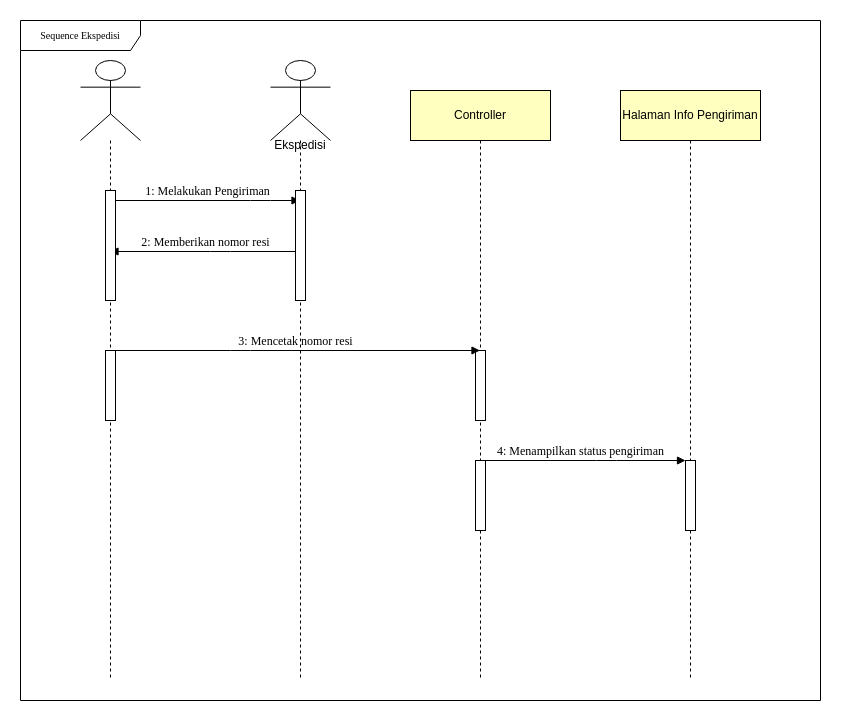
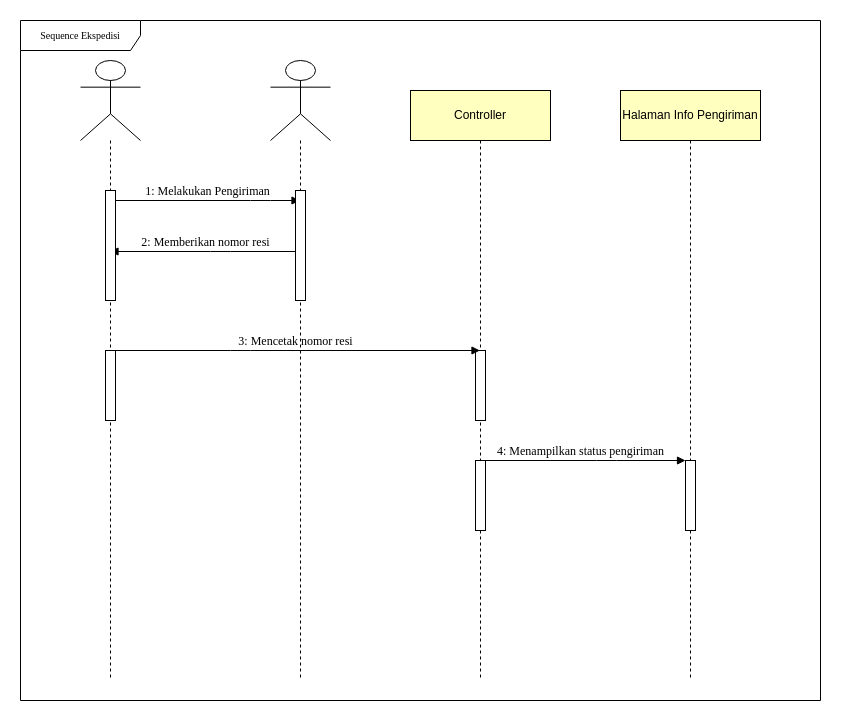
  <mxCell id="0" />
  <mxCell id="1" parent="0" />
  <mxCell id="2" value="1: Melakukan Pengiriman" style="html=1;verticalAlign=bottom;endArrow=block;labelBackgroundColor=none;fontFamily=Verdana;fontSize=12;edgeStyle=elbowEdgeStyle;elbow=vertical;" parent="1" source="5" target="7" edge="1"><mxGeometry relative="1" as="geometry"><mxPoint x="240" y="210" as="sourcePoint" /><mxPoint x="270" y="200" as="targetPoint" /><Array as="points"><mxPoint x="260" y="200" /></Array></mxGeometry></mxCell>
  <mxCell id="3" value="2: Memberikan nomor resi" style="html=1;verticalAlign=bottom;endArrow=block;labelBackgroundColor=none;fontFamily=Verdana;fontSize=12;edgeStyle=elbowEdgeStyle;elbow=vertical;" parent="1" target="4" edge="1"><mxGeometry x="-0.003" relative="1" as="geometry"><mxPoint x="300" y="251" as="sourcePoint" /><mxPoint x="150" y="251" as="targetPoint" /><Array as="points" /><mxPoint as="offset" /></mxGeometry></mxCell>
  <mxCell id="4" value="" style="shape=umlLifeline;participant=umlActor;perimeter=lifelinePerimeter;whiteSpace=wrap;html=1;container=1;collapsible=0;recursiveResize=0;verticalAlign=top;spacingTop=36;outlineConnect=0;size=80;" vertex="1" parent="1"><mxGeometry x="80" y="60" width="60" height="620" as="geometry" /></mxCell>
  <mxCell id="5" value="" style="html=1;points=[];perimeter=orthogonalPerimeter;rounded=0;shadow=0;comic=0;labelBackgroundColor=none;strokeWidth=1;fontFamily=Verdana;fontSize=12;align=center;" parent="4" vertex="1"><mxGeometry x="25" y="130" width="10" height="110" as="geometry" /></mxCell>
  <mxCell id="6" value="" style="html=1;points=[];perimeter=orthogonalPerimeter;rounded=0;shadow=0;comic=0;labelBackgroundColor=none;strokeWidth=1;fontFamily=Verdana;fontSize=12;align=center;" vertex="1" parent="4"><mxGeometry x="25" y="290" width="10" height="70" as="geometry" /></mxCell>
  <mxCell id="7" value="" style="shape=umlLifeline;participant=umlActor;perimeter=lifelinePerimeter;whiteSpace=wrap;html=1;container=1;collapsible=0;recursiveResize=0;verticalAlign=top;spacingTop=36;outlineConnect=0;size=80;" vertex="1" parent="1"><mxGeometry x="270" y="60" width="60" height="620" as="geometry" /></mxCell>
  <mxCell id="8" value="" style="html=1;points=[];perimeter=orthogonalPerimeter;rounded=0;shadow=0;comic=0;labelBackgroundColor=none;strokeWidth=1;fontFamily=Verdana;fontSize=12;align=center;" vertex="1" parent="7"><mxGeometry x="25" y="130" width="10" height="110" as="geometry" /></mxCell>
  <mxCell id="9" value="Controller" style="shape=umlLifeline;perimeter=lifelinePerimeter;whiteSpace=wrap;html=1;container=1;collapsible=0;recursiveResize=0;outlineConnect=0;size=50;fillColor=#FFFFC0;" vertex="1" parent="1"><mxGeometry x="410" y="90" width="140" height="590" as="geometry" /></mxCell>
  <mxCell id="10" value="" style="html=1;points=[];perimeter=orthogonalPerimeter;rounded=0;shadow=0;comic=0;labelBackgroundColor=none;strokeWidth=1;fontFamily=Verdana;fontSize=12;align=center;" parent="9" vertex="1"><mxGeometry x="65" y="260" width="10" height="70" as="geometry" /></mxCell>
  <mxCell id="11" value="" style="html=1;points=[];perimeter=orthogonalPerimeter;rounded=0;shadow=0;comic=0;labelBackgroundColor=none;strokeWidth=1;fontFamily=Verdana;fontSize=12;align=center;" vertex="1" parent="9"><mxGeometry x="65" y="370" width="10" height="70" as="geometry" /></mxCell>
  <mxCell id="12" value="4: Menampilkan status pengiriman" style="html=1;verticalAlign=bottom;endArrow=block;labelBackgroundColor=none;fontFamily=Verdana;fontSize=12;edgeStyle=elbowEdgeStyle;elbow=vertical;" edge="1" parent="9" target="15"><mxGeometry relative="1" as="geometry"><mxPoint x="65" y="370" as="sourcePoint" /><mxPoint x="415.333" y="370" as="targetPoint" /><Array as="points"><mxPoint x="195.833" y="370" /><mxPoint x="225.833" y="230" /></Array></mxGeometry></mxCell>
  <mxCell id="13" value="3: Mencetak nomor resi" style="html=1;verticalAlign=bottom;endArrow=block;labelBackgroundColor=none;fontFamily=Verdana;fontSize=12;edgeStyle=elbowEdgeStyle;elbow=vertical;" edge="1" parent="1" source="4" target="9"><mxGeometry relative="1" as="geometry"><mxPoint x="155" y="210" as="sourcePoint" /><mxPoint x="380" y="320" as="targetPoint" /><Array as="points"><mxPoint x="240" y="350" /><mxPoint x="270" y="210" /></Array></mxGeometry></mxCell>
  <mxCell id="14" value="Halaman Info Pengiriman" style="shape=umlLifeline;perimeter=lifelinePerimeter;whiteSpace=wrap;html=1;container=1;collapsible=0;recursiveResize=0;outlineConnect=0;size=50;fillColor=#FFFFC0;" vertex="1" parent="1"><mxGeometry x="620" y="90" width="140" height="590" as="geometry" /></mxCell>
  <mxCell id="15" value="" style="html=1;points=[];perimeter=orthogonalPerimeter;rounded=0;shadow=0;comic=0;labelBackgroundColor=none;strokeWidth=1;fontFamily=Verdana;fontSize=12;align=center;" vertex="1" parent="14"><mxGeometry x="65" y="370" width="10" height="70" as="geometry" /></mxCell>
  <mxCell id="16" value="Sequence Ekspedisi" style="shape=umlFrame;whiteSpace=wrap;html=1;rounded=0;shadow=0;comic=0;labelBackgroundColor=none;strokeWidth=1;fontFamily=Verdana;fontSize=10;align=center;width=120;height=30;" vertex="1" parent="1"><mxGeometry width="800" height="680" as="geometry" x="20" y="20" /></mxCell>
- <mxCell id="17" value="Ekspedisi" style="text;html=1;strokeColor=none;fillColor=none;align=center;verticalAlign=middle;whiteSpace=wrap;rounded=0;" vertex="1" parent="1"><mxGeometry x="270" y="130" width="60" height="30" as="geometry" /></mxCell>
